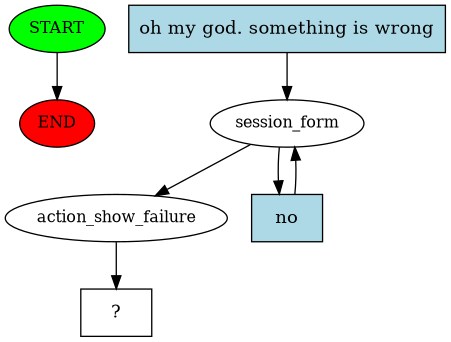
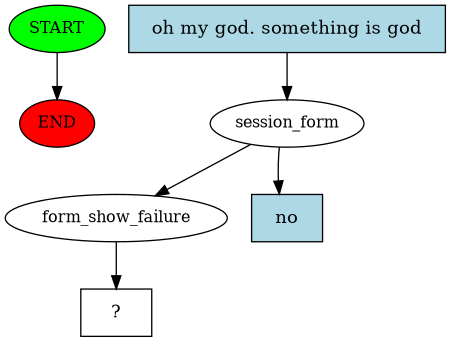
  digraph {
    node [fontsize=12 style=filled]
    n1 [fillcolor=green label=START]
    n2 [fillcolor=red label=END]
-   n3 [fillcolor=lightblue label="oh my god. something is wrong" shape=rect fontsize=""]
+   n3 [fillcolor=lightblue label="oh my god. something is god" shape=rect fontsize=""]
    n4 [label=session_form style=""]
-   n5 [label=action_show_failure style=""]
+   n5 [label=form_show_failure style=""]
    n6 [fillcolor=lightblue label=no shape=rect fontsize=""]
    n7 [label="  ?  " shape=rect fontsize="" style=""]
    n1 -> n2
    n3 -> n4
    n4 -> n5
    n4 -> n6
    n5 -> n7
-   n6 -> n4
  }
